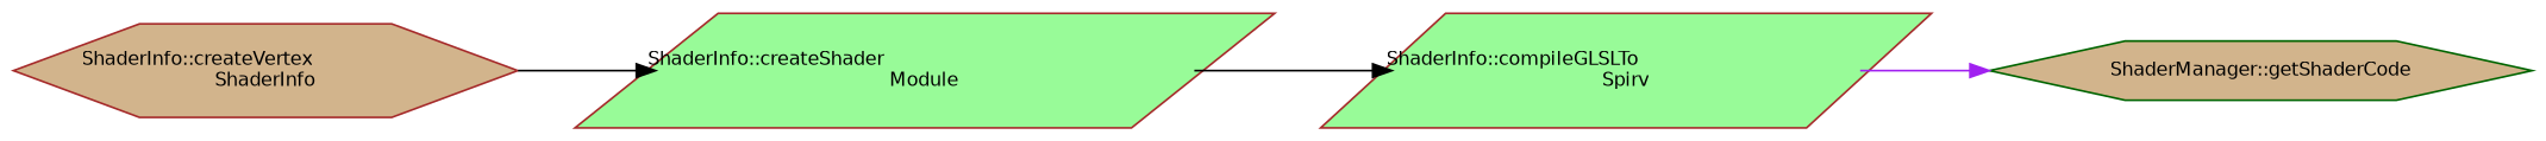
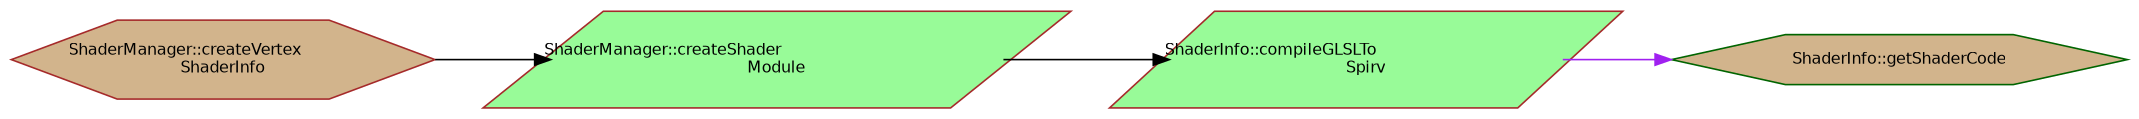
  digraph {
    rankdir=LR
    node [color=brown fillcolor=tan fontname=Helvetica fontsize=10 shape=hexagon style=filled]
    edge [color=black fontname=Helvetica fontsize=10 labelfontname=Helvetica labelfontsize=10 style=solid]
-   n1 [fontcolor=black height=0.2 label="ShaderInfo::createVertex\lShaderInfo" width=0.4]
-   n2 [fillcolor=palegreen height=0.2 label="ShaderInfo::createShader\lModule" shape=parallelogram width=0.4]
+   n1 [fontcolor=black height=0.2 label="ShaderManager::createVertex\lShaderInfo" width=0.4]
+   n2 [fillcolor=palegreen height=0.2 label="ShaderManager::createShader\lModule" shape=parallelogram width=0.4]
    n3 [fillcolor=palegreen height=0.2 label="ShaderInfo::compileGLSLTo\lSpirv" shape=parallelogram width=0.4]
-   n4 [color=darkgreen height=0.2 label="ShaderManager::getShaderCode" width=0.4]
+   n4 [color=darkgreen height=0.2 label="ShaderInfo::getShaderCode" width=0.4]
    n1 -> n2
    n2 -> n3
    n3 -> n4 [color=purple]
  }
